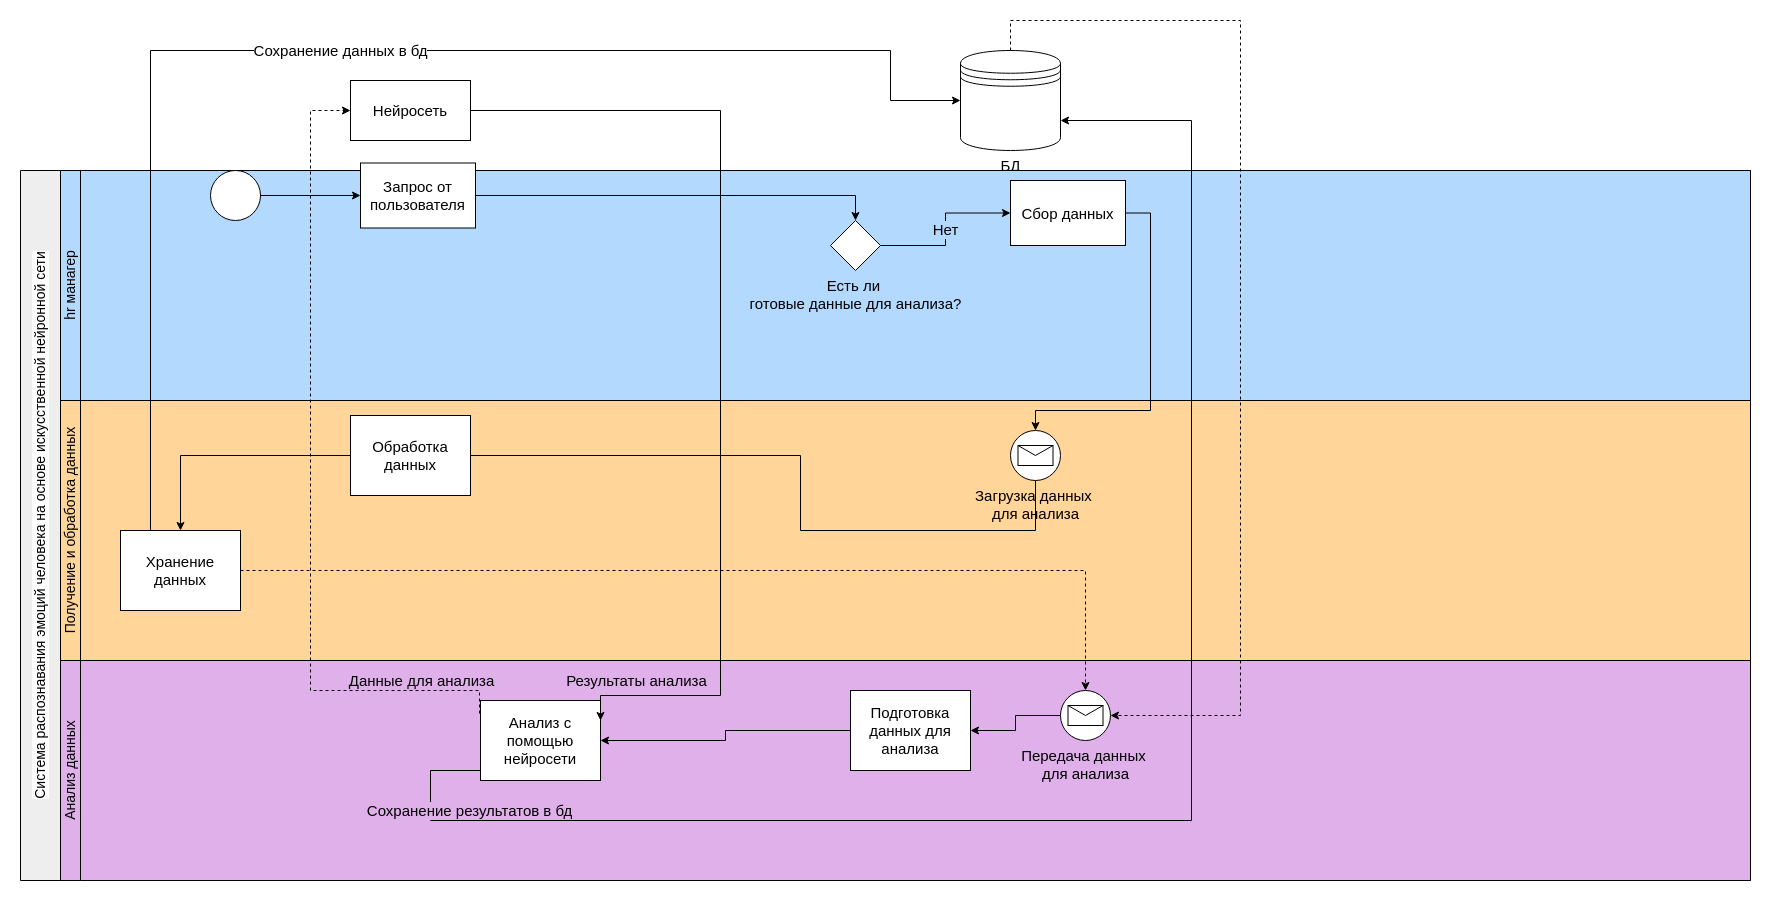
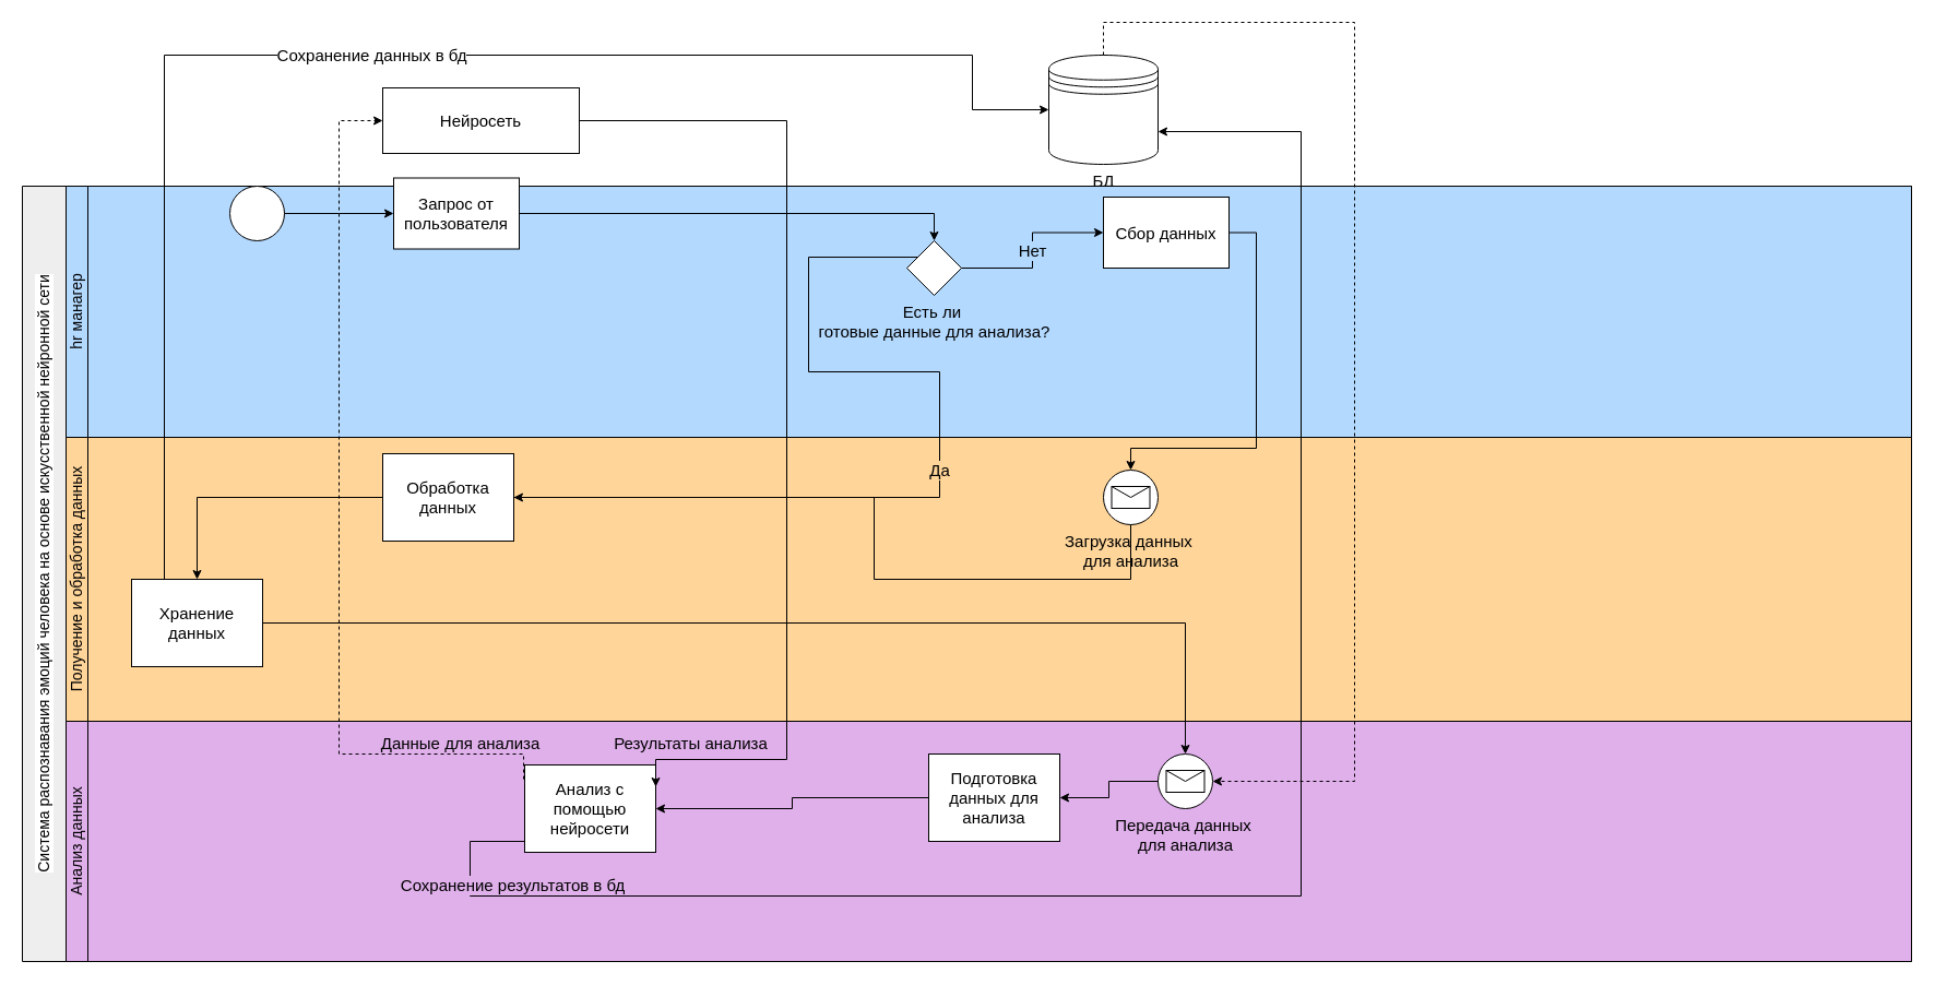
  <mxCell id="0" />
  <mxCell id="1" parent="0" />
  <mxCell id="2" value="&lt;div&gt;БД&lt;/div&gt;" style="shape=datastore;html=1;labelPosition=center;verticalLabelPosition=bottom;align=center;verticalAlign=top;strokeColor=default;strokeWidth=1;shadow=0;fontSize=15;fontStyle=0" parent="1" vertex="1"><mxGeometry x="960" y="50" width="100" height="100" as="geometry" /></mxCell>
  <mxCell id="3" value="&lt;span style=&quot;line-height: 107%;&quot;&gt;Система распознавания эмоций человека на основе искусственной нейронной сети &lt;/span&gt;" style="swimlane;html=1;startSize=40;fontStyle=0;collapsible=0;horizontal=0;swimlaneLine=1;swimlaneFillColor=light-dark(#E0B0EB,#121212);strokeWidth=1;whiteSpace=wrap;spacingBottom=0;fillColor=#eeeeee;strokeColor=default;shadow=0;fontSize=14;labelBackgroundColor=default;" parent="1" vertex="1"><mxGeometry x="20" y="170" width="1730" height="710" as="geometry" /></mxCell>
  <mxCell id="4" value="hr манагер" style="swimlane;html=1;startSize=20;fontStyle=0;collapsible=0;horizontal=0;swimlaneLine=1;swimlaneFillColor=light-dark(#b3d9ff, #ededed);strokeWidth=1;whiteSpace=wrap;spacingTop=0;spacingBottom=0;fillColor=light-dark(#b3d9ff, #2479be);strokeColor=default;gradientColor=none;shadow=0;fontSize=14;" parent="3" vertex="1"><mxGeometry x="40" width="1690" height="230" as="geometry" /></mxCell>
  <mxCell id="5" value="&lt;div&gt;Есть ли&amp;nbsp;&lt;/div&gt;&lt;div&gt;готовые данные для анализа?&lt;/div&gt;" style="points=[[0.25,0.25,0],[0.5,0,0],[0.75,0.25,0],[1,0.5,0],[0.75,0.75,0],[0.5,1,0],[0.25,0.75,0],[0,0.5,0]];shape=mxgraph.bpmn.gateway2;html=1;verticalLabelPosition=bottom;labelBackgroundColor=light-dark(#b3d9ff, #121212);verticalAlign=top;align=center;perimeter=rhombusPerimeter;outlineConnect=0;outline=none;symbol=none;labelBorderColor=none;textShadow=0;strokeColor=default;strokeWidth=1;shadow=0;fontSize=15;fontStyle=0" parent="4" vertex="1"><mxGeometry x="770" y="50" width="50" height="50" as="geometry" /></mxCell>
  <mxCell id="6" value="" style="points=[[0.145,0.145,0],[0.5,0,0],[0.855,0.145,0],[1,0.5,0],[0.855,0.855,0],[0.5,1,0],[0.145,0.855,0],[0,0.5,0]];shape=mxgraph.bpmn.event;html=1;verticalLabelPosition=bottom;labelBackgroundColor=#ffffff;verticalAlign=top;align=center;perimeter=ellipsePerimeter;outlineConnect=0;aspect=fixed;outline=standard;symbol=general;strokeColor=default;strokeWidth=1;shadow=0;fontSize=15;fontStyle=0" parent="4" vertex="1"><mxGeometry x="150" width="50" height="50" as="geometry" /></mxCell>
  <mxCell id="7" style="edgeStyle=orthogonalEdgeStyle;rounded=0;orthogonalLoop=1;jettySize=auto;html=1;entryX=0.5;entryY=0;entryDx=0;entryDy=0;entryPerimeter=0;exitX=1;exitY=0.5;exitDx=0;exitDy=0;exitPerimeter=0;strokeColor=default;strokeWidth=1;shadow=0;fontSize=15;fontStyle=0" parent="4" source="9" target="5" edge="1"><mxGeometry relative="1" as="geometry"><mxPoint x="430" y="25" as="sourcePoint" /></mxGeometry></mxCell>
  <mxCell id="8" style="edgeStyle=elbowEdgeStyle;rounded=0;orthogonalLoop=1;jettySize=auto;html=1;entryX=0;entryY=0.5;entryDx=0;entryDy=0;entryPerimeter=0;strokeColor=default;strokeWidth=1;shadow=0;fontSize=15;fontStyle=0" parent="4" source="6" target="9" edge="1"><mxGeometry relative="1" as="geometry"><mxPoint x="380" y="25" as="targetPoint" /></mxGeometry></mxCell>
  <mxCell id="9" value="Запрос от пользователя" style="points=[[0.25,0,0],[0.5,0,0],[0.75,0,0],[1,0.25,0],[1,0.5,0],[1,0.75,0],[0.75,1,0],[0.5,1,0],[0.25,1,0],[0,0.75,0],[0,0.5,0],[0,0.25,0]];shape=mxgraph.bpmn.task2;whiteSpace=wrap;rectStyle=rounded;size=10;html=1;container=1;expand=0;collapsible=0;taskMarker=abstract;strokeColor=default;strokeWidth=1;shadow=0;fontSize=15;fontStyle=0" parent="4" vertex="1"><mxGeometry x="300" y="-7.5" width="115" height="65" as="geometry" /></mxCell>
  <mxCell id="10" value="Получение и обработка данных" style="swimlane;html=1;startSize=20;fontStyle=0;collapsible=0;horizontal=0;swimlaneLine=1;swimlaneFillColor=light-dark(#ffd599, #121212);strokeWidth=1;whiteSpace=wrap;fillColor=light-dark(#ffd599, #ededed);strokeColor=default;shadow=0;fontSize=14;" parent="3" vertex="1"><mxGeometry x="40" y="230" width="1690" height="260" as="geometry" /></mxCell>
  <mxCell id="11" value="&lt;div&gt;Загрузка данных&amp;nbsp;&lt;/div&gt;&lt;div&gt;для анализа&lt;/div&gt;" style="points=[[0.145,0.145,0],[0.5,0,0],[0.855,0.145,0],[1,0.5,0],[0.855,0.855,0],[0.5,1,0],[0.145,0.855,0],[0,0.5,0]];shape=mxgraph.bpmn.event;html=1;verticalLabelPosition=bottom;labelBackgroundColor=light-dark(#ffd599, #121212);verticalAlign=top;align=center;perimeter=ellipsePerimeter;outlineConnect=0;aspect=fixed;outline=standard;symbol=message;strokeColor=default;strokeWidth=1;shadow=0;fontSize=15;fontStyle=0" parent="10" vertex="1"><mxGeometry x="950" y="30" width="50" height="50" as="geometry" /></mxCell>
  <mxCell id="12" value="Хранение данных " style="points=[[0.25,0,0],[0.5,0,0],[0.75,0,0],[1,0.25,0],[1,0.5,0],[1,0.75,0],[0.75,1,0],[0.5,1,0],[0.25,1,0],[0,0.75,0],[0,0.5,0],[0,0.25,0]];shape=mxgraph.bpmn.task2;whiteSpace=wrap;rectStyle=rounded;size=10;html=1;container=1;expand=0;collapsible=0;taskMarker=abstract;strokeColor=default;strokeWidth=1;shadow=0;fontSize=15;fontStyle=0" parent="10" vertex="1"><mxGeometry x="60" y="130" width="120" height="80" as="geometry" /></mxCell>
  <mxCell id="13" value="Обработка данных" style="points=[[0.25,0,0],[0.5,0,0],[0.75,0,0],[1,0.25,0],[1,0.5,0],[1,0.75,0],[0.75,1,0],[0.5,1,0],[0.25,1,0],[0,0.75,0],[0,0.5,0],[0,0.25,0]];shape=mxgraph.bpmn.task2;whiteSpace=wrap;rectStyle=rounded;size=10;html=1;container=1;expand=0;collapsible=0;taskMarker=abstract;strokeColor=default;strokeWidth=1;shadow=0;fontSize=15;fontStyle=0" parent="10" vertex="1"><mxGeometry x="290" y="15" width="120" height="80" as="geometry" /></mxCell>
  <mxCell id="14" style="edgeStyle=orthogonalEdgeStyle;rounded=0;orthogonalLoop=1;jettySize=auto;html=1;entryX=1;entryY=0.5;entryDx=0;entryDy=0;entryPerimeter=0;strokeColor=default;strokeWidth=1;shadow=0;fontSize=15;fontStyle=0;endArrow=none;" parent="10" source="11" target="13" edge="1"><mxGeometry relative="1" as="geometry"><mxPoint x="250" y="55" as="targetPoint" /><Array as="points"><mxPoint x="975" y="130" /><mxPoint x="740" y="130" /><mxPoint x="740" y="55" /></Array></mxGeometry></mxCell>
  <mxCell id="15" style="edgeStyle=orthogonalEdgeStyle;rounded=0;orthogonalLoop=1;jettySize=auto;html=1;strokeColor=default;strokeWidth=1;shadow=0;fontSize=15;fontStyle=0" parent="10" source="13" target="12" edge="1"><mxGeometry relative="1" as="geometry"><mxPoint x="450" y="55" as="targetPoint" /></mxGeometry></mxCell>
  <mxCell id="16" value="Анализ данных" style="swimlane;html=1;startSize=20;fontStyle=0;collapsible=0;horizontal=0;swimlaneLine=1;swimlaneFillColor=light-dark(#E0B0EB,#121212);strokeWidth=1;whiteSpace=wrap;fillColor=light-dark(#E0B0EB,#EDEDED);labelBackgroundColor=light-dark(#e0b0eb, #121212);strokeColor=default;shadow=0;fontSize=14;" parent="3" vertex="1"><mxGeometry x="40" y="490" width="1690" height="220" as="geometry" /></mxCell>
  <mxCell id="17" value="&lt;div&gt;Передача данных&amp;nbsp;&lt;/div&gt;&lt;div&gt;для анализа&lt;/div&gt;" style="points=[[0.145,0.145,0],[0.5,0,0],[0.855,0.145,0],[1,0.5,0],[0.855,0.855,0],[0.5,1,0],[0.145,0.855,0],[0,0.5,0]];shape=mxgraph.bpmn.event;html=1;verticalLabelPosition=bottom;labelBackgroundColor=#E0B0EB;verticalAlign=top;align=center;perimeter=ellipsePerimeter;outlineConnect=0;aspect=fixed;outline=standard;symbol=message;labelBorderColor=none;strokeColor=default;strokeWidth=1;shadow=0;fontSize=15;fontStyle=0" parent="16" vertex="1"><mxGeometry x="1000" y="30" width="50" height="50" as="geometry" /></mxCell>
  <mxCell id="18" value="Анализ с помощью нейросети" style="points=[[0.25,0,0],[0.5,0,0],[0.75,0,0],[1,0.25,0],[1,0.5,0],[1,0.75,0],[0.75,1,0],[0.5,1,0],[0.25,1,0],[0,0.75,0],[0,0.5,0],[0,0.25,0]];shape=mxgraph.bpmn.task2;whiteSpace=wrap;rectStyle=rounded;size=10;html=1;container=1;expand=0;collapsible=0;taskMarker=abstract;strokeColor=default;strokeWidth=1;shadow=0;fontSize=15;fontStyle=0" parent="16" vertex="1"><mxGeometry x="420" y="40" width="120" height="80" as="geometry" /></mxCell>
  <mxCell id="19" style="edgeStyle=orthogonalEdgeStyle;rounded=0;orthogonalLoop=1;jettySize=auto;html=1;strokeColor=default;strokeWidth=1;shadow=0;fontSize=15;fontStyle=0" parent="16" source="21" target="18" edge="1"><mxGeometry relative="1" as="geometry"><mxPoint x="790" y="55" as="targetPoint" /></mxGeometry></mxCell>
  <mxCell id="20" value="" style="edgeStyle=orthogonalEdgeStyle;rounded=0;orthogonalLoop=1;jettySize=auto;html=1;strokeColor=default;strokeWidth=1;shadow=0;fontSize=15;fontStyle=0" parent="16" source="17" target="21" edge="1"><mxGeometry relative="1" as="geometry"><mxPoint x="510" y="1070" as="targetPoint" /><mxPoint x="960" y="1095" as="sourcePoint" /></mxGeometry></mxCell>
  <mxCell id="21" value="&lt;div&gt;Подготовка данных для анализа&lt;/div&gt;" style="points=[[0.25,0,0],[0.5,0,0],[0.75,0,0],[1,0.25,0],[1,0.5,0],[1,0.75,0],[0.75,1,0],[0.5,1,0],[0.25,1,0],[0,0.75,0],[0,0.5,0],[0,0.25,0]];shape=mxgraph.bpmn.task2;whiteSpace=wrap;rectStyle=rounded;size=10;html=1;container=1;expand=0;collapsible=0;taskMarker=abstract;strokeColor=default;strokeWidth=1;shadow=0;fontSize=15;fontStyle=0" parent="16" vertex="1"><mxGeometry x="790" y="30" width="120" height="80" as="geometry" /></mxCell>
+ <mxCell id="22" value="Да" style="edgeStyle=orthogonalEdgeStyle;rounded=0;orthogonalLoop=1;jettySize=auto;html=1;entryX=1;entryY=0.5;entryDx=0;entryDy=0;entryPerimeter=0;labelBackgroundColor=light-dark(#ffd599, #121212);strokeColor=default;strokeWidth=1;shadow=0;fontSize=15;fontStyle=0" parent="3" source="5" target="13" edge="1"><mxGeometry relative="1" as="geometry"><mxPoint x="120" y="260" as="targetPoint" /><Array as="points"><mxPoint x="720" y="65" /><mxPoint x="720" y="170" /><mxPoint x="840" y="170" /><mxPoint x="840" y="285" /></Array></mxGeometry></mxCell>
  <mxCell id="23" style="edgeStyle=orthogonalEdgeStyle;rounded=0;orthogonalLoop=1;jettySize=auto;html=1;entryX=0.5;entryY=0;entryDx=0;entryDy=0;entryPerimeter=0;exitX=1;exitY=0.5;exitDx=0;exitDy=0;exitPerimeter=0;strokeColor=default;strokeWidth=1;shadow=0;fontSize=15;fontStyle=0" parent="3" source="25" target="11" edge="1"><mxGeometry relative="1" as="geometry"><Array as="points"><mxPoint x="1130" y="43" /><mxPoint x="1130" y="240" /><mxPoint x="1015" y="240" /></Array></mxGeometry></mxCell>
- <mxCell id="24" style="edgeStyle=orthogonalEdgeStyle;rounded=0;orthogonalLoop=1;jettySize=auto;html=1;strokeColor=default;strokeWidth=1;shadow=0;fontSize=15;fontStyle=0;dashed=1;" parent="3" source="12" target="17" edge="1"><mxGeometry relative="1" as="geometry"><mxPoint x="980" y="460" as="targetPoint" /></mxGeometry></mxCell>
+ <mxCell id="24" style="edgeStyle=orthogonalEdgeStyle;rounded=0;orthogonalLoop=1;jettySize=auto;html=1;strokeColor=default;strokeWidth=1;shadow=0;fontSize=15;fontStyle=0" parent="3" source="12" target="17" edge="1"><mxGeometry relative="1" as="geometry"><mxPoint x="980" y="460" as="targetPoint" /></mxGeometry></mxCell>
  <mxCell id="25" value="Сбор данных" style="points=[[0.25,0,0],[0.5,0,0],[0.75,0,0],[1,0.25,0],[1,0.5,0],[1,0.75,0],[0.75,1,0],[0.5,1,0],[0.25,1,0],[0,0.75,0],[0,0.5,0],[0,0.25,0]];shape=mxgraph.bpmn.task2;whiteSpace=wrap;rectStyle=rounded;size=10;html=1;container=1;expand=0;collapsible=0;taskMarker=abstract;strokeColor=default;strokeWidth=1;shadow=0;fontSize=15;fontStyle=0" parent="3" vertex="1"><mxGeometry x="990" y="10" width="115" height="65" as="geometry" /></mxCell>
  <mxCell id="26" value="Нет" style="edgeStyle=orthogonalEdgeStyle;rounded=0;orthogonalLoop=1;jettySize=auto;html=1;labelBackgroundColor=light-dark(#b3d9ff, #ededed);strokeColor=default;strokeWidth=1;shadow=0;fontSize=15;fontStyle=0" parent="3" source="5" target="25" edge="1"><mxGeometry relative="1" as="geometry"><mxPoint x="510" y="75" as="targetPoint" /></mxGeometry></mxCell>
  <mxCell id="27" value="Сохранение результатов в бд" style="edgeStyle=orthogonalEdgeStyle;rounded=0;orthogonalLoop=1;jettySize=auto;html=1;entryX=1;entryY=0.7;entryDx=0;entryDy=0;exitX=0;exitY=0.75;exitDx=0;exitDy=0;exitPerimeter=0;labelBorderColor=none;labelBackgroundColor=#E0B0EB;strokeColor=default;strokeWidth=1;shadow=0;fontSize=15;fontStyle=0" parent="1" source="18" target="2" edge="1"><mxGeometry x="-0.825" y="10" relative="1" as="geometry"><mxPoint x="1190" y="10" as="targetPoint" /><Array as="points"><mxPoint x="480" y="770" /><mxPoint x="430" y="770" /><mxPoint x="430" y="820" /><mxPoint x="1191" y="820" /><mxPoint x="1191" y="120" /></Array><mxPoint as="offset" /></mxGeometry></mxCell>
- <mxCell id="28" value="&lt;div&gt;Нейросеть&lt;/div&gt;" style="rounded=0;whiteSpace=wrap;html=1;strokeColor=default;strokeWidth=1;shadow=0;fontSize=15;fontStyle=0" parent="1" vertex="1"><mxGeometry x="350" y="80" width="120" height="60" as="geometry" /></mxCell>
+ <mxCell id="28" value="&lt;div&gt;Нейросеть&lt;/div&gt;" style="rounded=0;whiteSpace=wrap;html=1;strokeColor=default;strokeWidth=1;shadow=0;fontSize=15;fontStyle=0" parent="1" vertex="1"><mxGeometry x="350" y="80" width="180" height="60" as="geometry" /></mxCell>
  <mxCell id="29" value="&lt;div&gt;Данные для анализа&lt;/div&gt;" style="edgeStyle=orthogonalEdgeStyle;rounded=0;orthogonalLoop=1;jettySize=auto;html=1;entryX=0;entryY=0.5;entryDx=0;entryDy=0;dashed=1;exitX=-0.008;exitY=0.163;exitDx=0;exitDy=0;exitPerimeter=0;labelBorderColor=none;labelBackgroundColor=#E0B0EB;strokeColor=default;strokeWidth=1;shadow=0;fontSize=15;fontStyle=0" parent="1" source="18" target="28" edge="1"><mxGeometry x="-0.8" y="-10" relative="1" as="geometry"><Array as="points"><mxPoint x="469" y="690" /><mxPoint x="310" y="690" /><mxPoint x="310" y="130" /></Array><mxPoint as="offset" /></mxGeometry></mxCell>
  <mxCell id="30" value="&lt;div&gt;Результаты анализа&lt;/div&gt;" style="edgeStyle=orthogonalEdgeStyle;rounded=0;orthogonalLoop=1;jettySize=auto;html=1;entryX=1;entryY=0.25;entryDx=0;entryDy=0;entryPerimeter=0;labelBorderColor=none;labelBackgroundColor=#E0B0EB;strokeColor=default;strokeWidth=1;shadow=0;exitX=1;exitY=0.5;exitDx=0;exitDy=0;fontSize=15;fontStyle=0" parent="1" source="28" target="18" edge="1"><mxGeometry x="0.875" y="-15" relative="1" as="geometry"><mxPoint x="550" y="670" as="targetPoint" /><Array as="points"><mxPoint x="720" y="110" /><mxPoint x="720" y="695" /><mxPoint x="600" y="695" /></Array><mxPoint as="offset" /></mxGeometry></mxCell>
  <mxCell id="31" value="Сохранение данных в бд" style="edgeStyle=orthogonalEdgeStyle;rounded=0;orthogonalLoop=1;jettySize=auto;html=1;entryX=0;entryY=0.5;entryDx=0;entryDy=0;strokeColor=default;strokeWidth=1;shadow=0;fontSize=15;fontStyle=0" parent="1" source="12" target="2" edge="1"><mxGeometry relative="1" as="geometry"><Array as="points"><mxPoint x="150" y="50" /><mxPoint x="890" y="50" /><mxPoint x="890" y="100" /></Array></mxGeometry></mxCell>
  <mxCell id="32" style="edgeStyle=orthogonalEdgeStyle;rounded=0;orthogonalLoop=1;jettySize=auto;html=1;entryX=1;entryY=0.5;entryDx=0;entryDy=0;entryPerimeter=0;dashed=1;strokeColor=default;strokeWidth=1;shadow=0;fontSize=15;fontStyle=0" parent="1" source="2" target="17" edge="1"><mxGeometry relative="1" as="geometry"><Array as="points"><mxPoint x="1010" y="20" /><mxPoint x="1240" y="20" /><mxPoint x="1240" y="715" /></Array></mxGeometry></mxCell>
